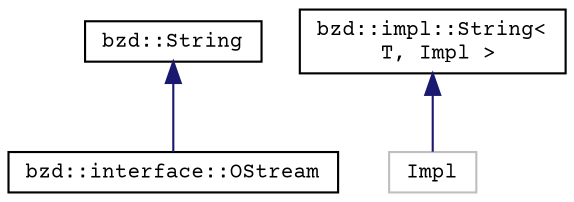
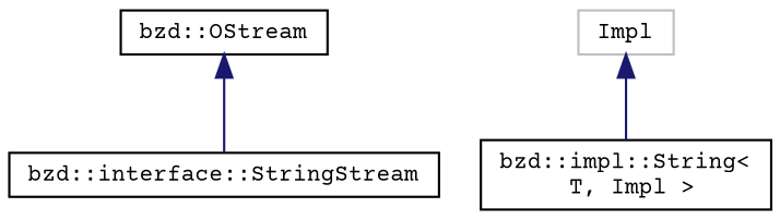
  digraph {
    fontname="Courier Prime"
    node [color=black fillcolor=white fontname="Courier Prime" fontsize=10 shape=record style=filled]
    edge [color=midnightblue dir=back fontname="Courier Prime" fontsize=10 labelfontname=Helvetica labelfontsize=10 style=solid]
-   n1 [height=0.2 label="bzd::interface::OStream" width=0.4]
-   n2 [height=0.2 label="bzd::String" width=0.4]
+   n1 [height=0.2 label="bzd::interface::StringStream" width=0.4]
+   n2 [height=0.2 label="bzd::OStream" width=0.4]
    n3 [height=0.2 label="bzd::impl::String\<\l T, Impl \>" width=0.4]
    n4 [color=grey75 height=0.2 label=Impl width=0.4]
    n2 -> n1
-   n3 -> n4
+   n4 -> n3
  }
